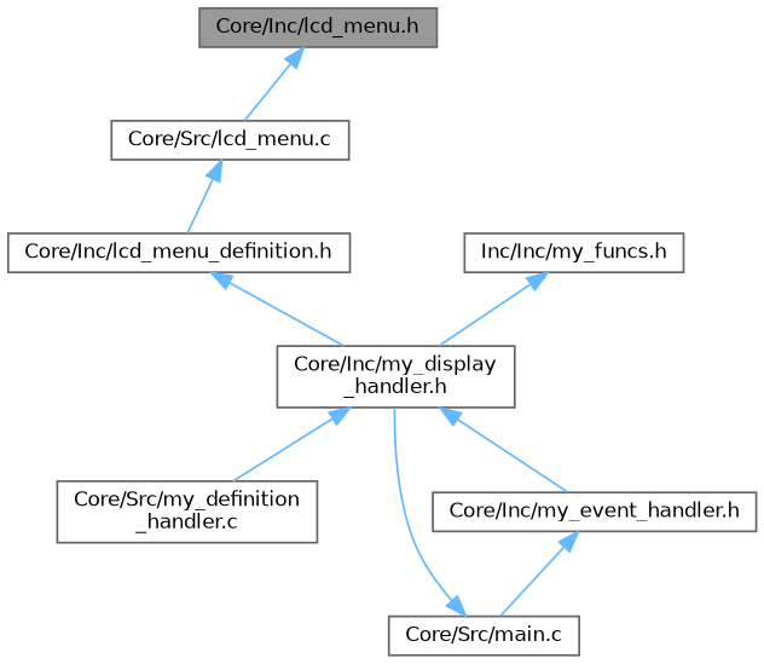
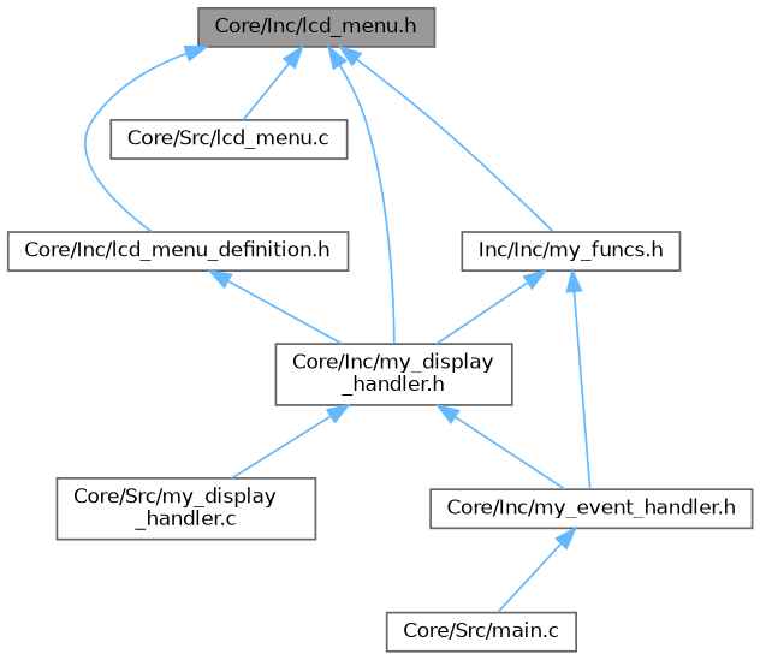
  digraph {
    node [color=grey40 fillcolor=white fontname=Helvetica fontsize=10 shape=box style=filled]
    edge [color=steelblue1 dir=back fontname=Helvetica fontsize=10 labelfontname=Helvetica labelfontsize=10 style=solid]
    n1 [color=gray40 fillcolor=grey60 fontcolor=black height=0.2 label="Core/Inc/lcd_menu.h" width=0.4]
    n2 [height=0.2 label="Core/Inc/lcd_menu_definition.h" width=0.4]
    n3 [height=0.2 label="Core/Inc/my_display\l_handler.h" width=0.4]
    n4 [height=0.2 label="Inc/Inc/my_funcs.h" width=0.4]
    n5 [height=0.2 label="Core/Src/lcd_menu.c" width=0.4]
    n6 [height=0.2 label="Core/Inc/my_event_handler.h" width=0.4]
-   n7 [height=0.2 label="Core/Src/my_definition\l_handler.c" width=0.4]
+   n7 [height=0.2 label="Core/Src/my_display\l_handler.c" width=0.4]
    n8 [height=0.2 label="Core/Src/main.c" width=0.4]
-   n5 -> n2
-   n8 -> n3
+   n1 -> n2
+   n1 -> n3
+   n1 -> n4
    n1 -> n5
    n2 -> n3
    n3 -> n6
    n3 -> n7
    n4 -> n3
+   n4 -> n6
    n6 -> n8
  }
